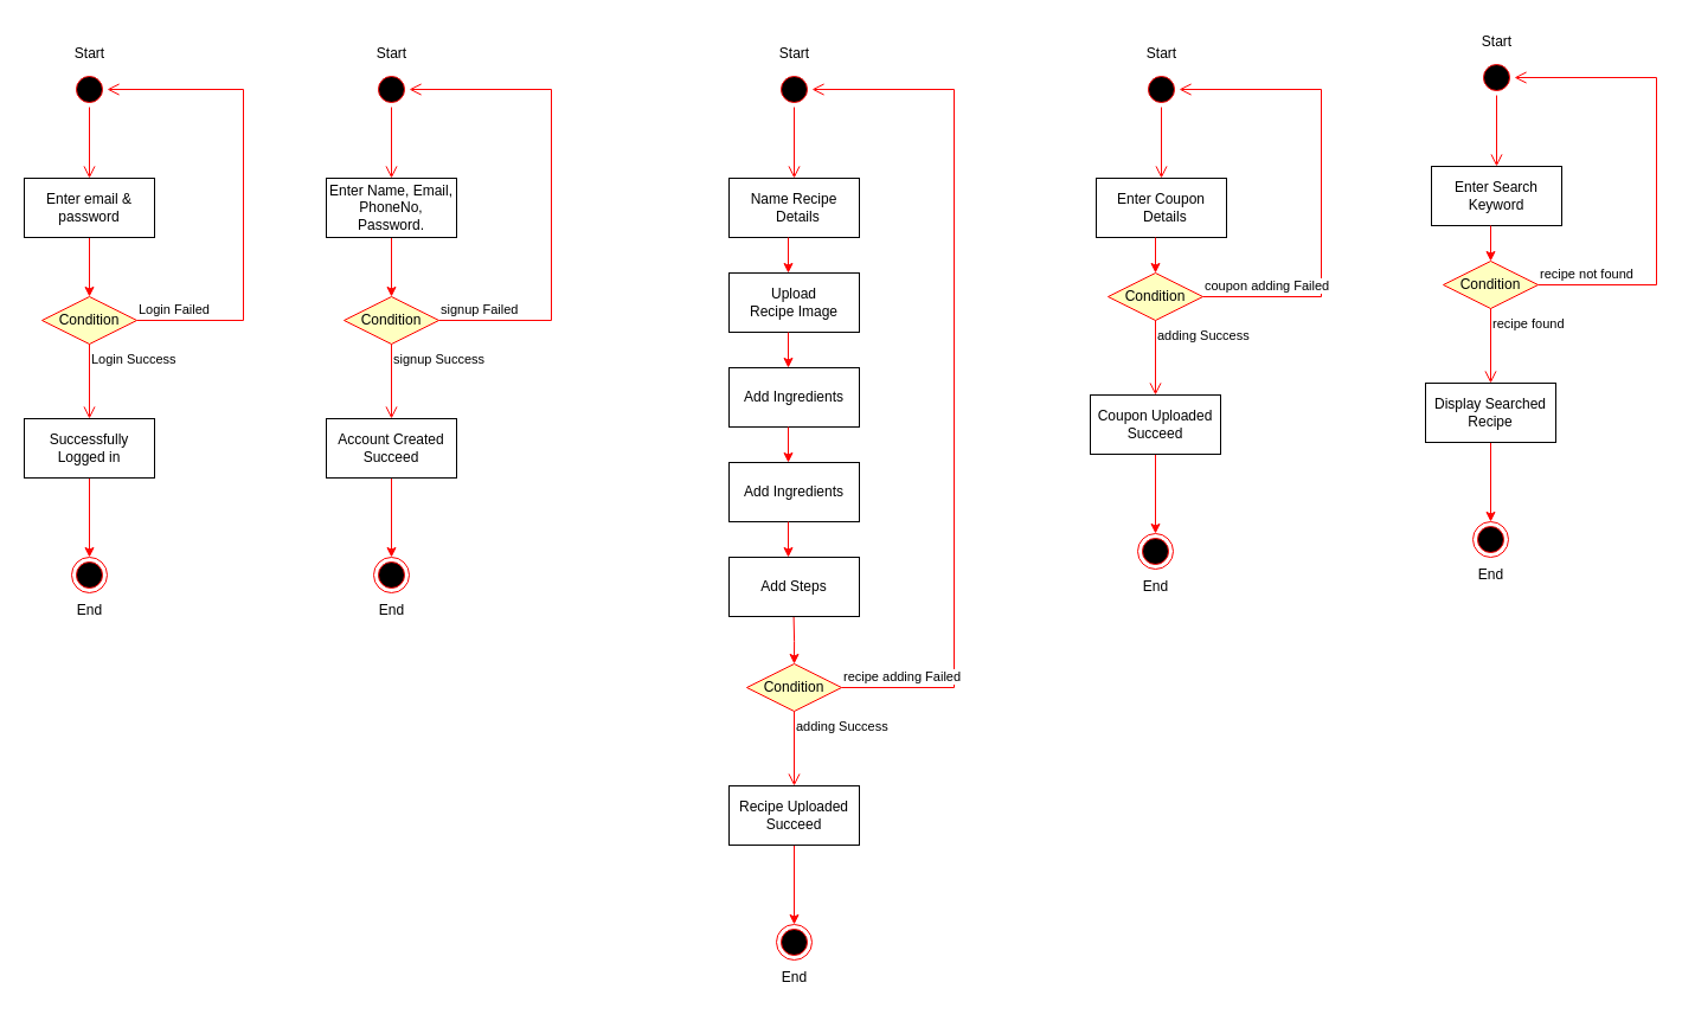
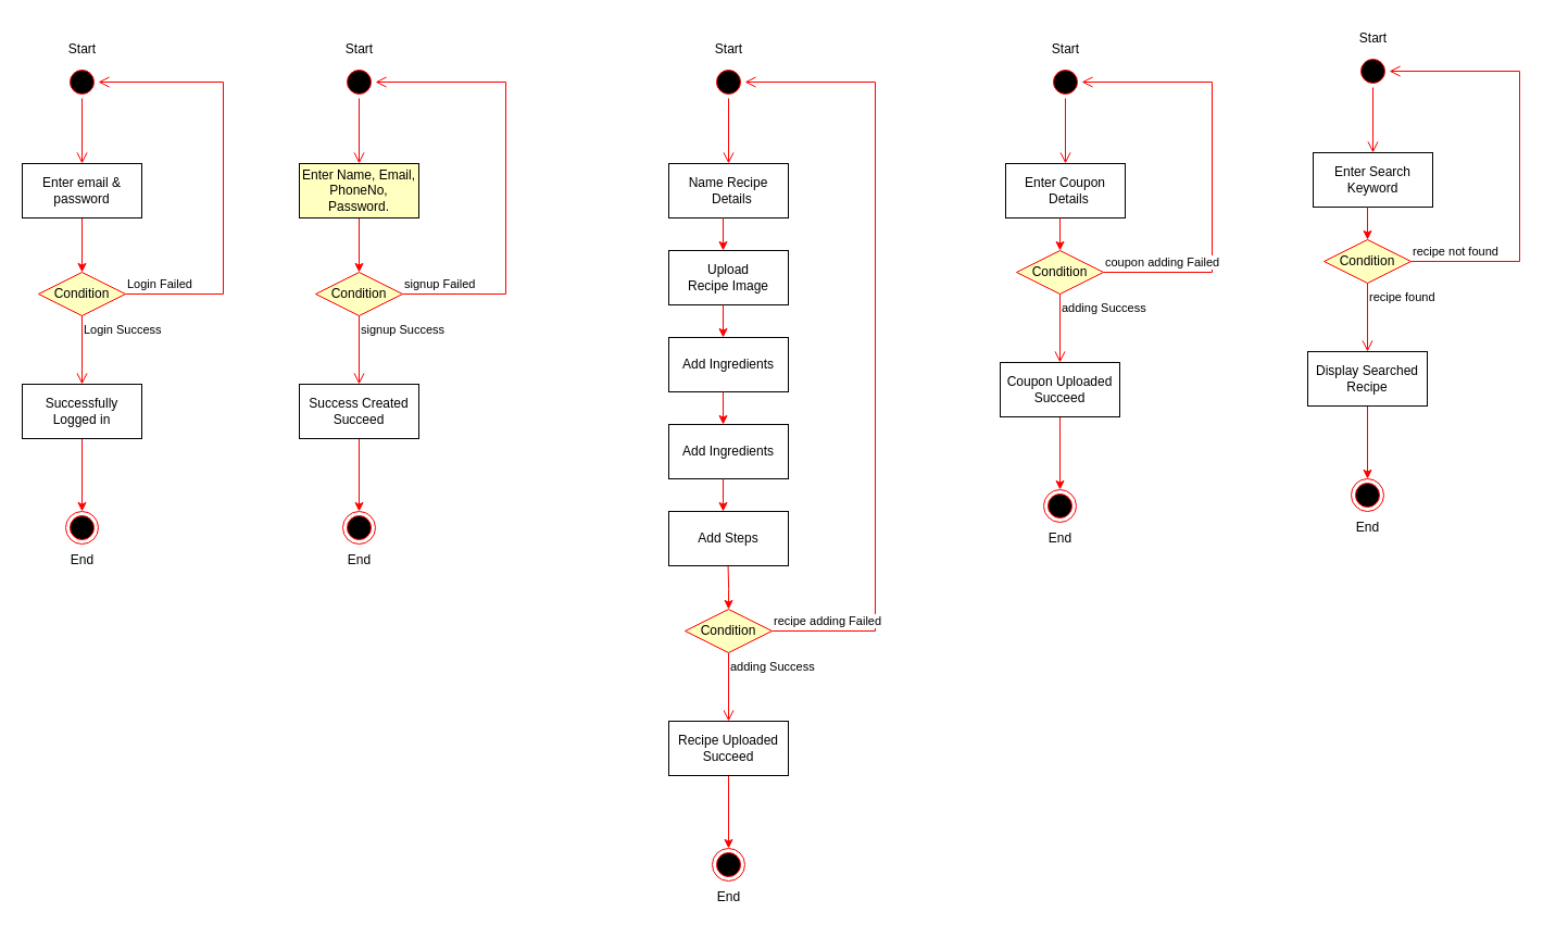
  <mxCell id="0" />
  <mxCell id="1" parent="0" />
  <mxCell id="2" value="" style="ellipse;html=1;shape=startState;fillColor=#000000;strokeColor=#ff0000;" vertex="1" parent="1"><mxGeometry x="60" y="60" width="30" height="30" as="geometry" /></mxCell>
  <mxCell id="3" value="" style="edgeStyle=orthogonalEdgeStyle;html=1;verticalAlign=bottom;endArrow=open;endSize=8;strokeColor=#ff0000;rounded=0;entryX=0.5;entryY=0;entryDx=0;entryDy=0;" edge="1" source="2" parent="1" target="5"><mxGeometry relative="1" as="geometry"><mxPoint x="70" y="150" as="targetPoint" /></mxGeometry></mxCell>
  <mxCell id="4" style="edgeStyle=orthogonalEdgeStyle;rounded=0;orthogonalLoop=1;jettySize=auto;html=1;entryX=0.5;entryY=0;entryDx=0;entryDy=0;strokeColor=#FF0000;" edge="1" parent="1" source="5" target="6"><mxGeometry relative="1" as="geometry" /></mxCell>
  <mxCell id="5" value="Enter email &amp;amp; password" style="html=1;whiteSpace=wrap;" vertex="1" parent="1"><mxGeometry x="20" y="150" width="110" height="50" as="geometry" /></mxCell>
  <mxCell id="6" value="Condition" style="rhombus;whiteSpace=wrap;html=1;fontColor=#000000;fillColor=#ffffc0;strokeColor=#ff0000;" vertex="1" parent="1"><mxGeometry x="35" y="250" width="80" height="40" as="geometry" /></mxCell>
  <mxCell id="7" value="Login Failed" style="edgeStyle=orthogonalEdgeStyle;html=1;align=left;verticalAlign=bottom;endArrow=open;endSize=8;strokeColor=#ff0000;rounded=0;entryX=1;entryY=0.5;entryDx=0;entryDy=0;" edge="1" source="6" parent="1" target="2"><mxGeometry x="-1" relative="1" as="geometry"><mxPoint x="235" y="170" as="targetPoint" /><Array as="points"><mxPoint x="205" y="270" /><mxPoint x="205" y="75" /></Array></mxGeometry></mxCell>
  <mxCell id="8" value="Login Success" style="edgeStyle=orthogonalEdgeStyle;html=1;align=left;verticalAlign=top;endArrow=open;endSize=8;strokeColor=#ff0000;rounded=0;" edge="1" source="6" parent="1" target="10"><mxGeometry x="-1" relative="1" as="geometry"><mxPoint x="75" y="350" as="targetPoint" /></mxGeometry></mxCell>
  <mxCell id="9" style="edgeStyle=orthogonalEdgeStyle;rounded=0;orthogonalLoop=1;jettySize=auto;html=1;entryX=0.5;entryY=0;entryDx=0;entryDy=0;strokeColor=#FF0000;" edge="1" parent="1" source="10" target="11"><mxGeometry relative="1" as="geometry" /></mxCell>
  <mxCell id="10" value="Successfully Logged in" style="html=1;whiteSpace=wrap;" vertex="1" parent="1"><mxGeometry x="20" y="353" width="110" height="50" as="geometry" /></mxCell>
  <mxCell id="11" value="" style="ellipse;html=1;shape=endState;fillColor=#000000;strokeColor=#ff0000;" vertex="1" parent="1"><mxGeometry x="60" y="470" width="30" height="30" as="geometry" /></mxCell>
  <mxCell id="12" value="End" style="text;html=1;align=center;verticalAlign=middle;resizable=0;points=[];autosize=1;strokeColor=none;fillColor=none;" vertex="1" parent="1"><mxGeometry x="55" y="500" width="40" height="30" as="geometry" /></mxCell>
  <mxCell id="13" value="Start" style="text;html=1;align=center;verticalAlign=middle;resizable=0;points=[];autosize=1;strokeColor=none;fillColor=none;" vertex="1" parent="1"><mxGeometry x="50" y="30" width="50" height="30" as="geometry" /></mxCell>
  <mxCell id="14" value="" style="ellipse;html=1;shape=startState;fillColor=#000000;strokeColor=#ff0000;" vertex="1" parent="1"><mxGeometry x="315" y="60" width="30" height="30" as="geometry" /></mxCell>
  <mxCell id="15" value="" style="edgeStyle=orthogonalEdgeStyle;html=1;verticalAlign=bottom;endArrow=open;endSize=8;strokeColor=#ff0000;rounded=0;entryX=0.5;entryY=0;entryDx=0;entryDy=0;" edge="1" parent="1" source="14" target="17"><mxGeometry relative="1" as="geometry"><mxPoint x="325" y="150" as="targetPoint" /></mxGeometry></mxCell>
  <mxCell id="16" style="edgeStyle=orthogonalEdgeStyle;rounded=0;orthogonalLoop=1;jettySize=auto;html=1;entryX=0.5;entryY=0;entryDx=0;entryDy=0;strokeColor=#FF0000;" edge="1" parent="1" source="17" target="18"><mxGeometry relative="1" as="geometry" /></mxCell>
- <mxCell id="17" value="Enter Name, Email, PhoneNo, Password." style="html=1;whiteSpace=wrap;" vertex="1" parent="1"><mxGeometry x="275" y="150" width="110" height="50" as="geometry" /></mxCell>
+ <mxCell id="17" value="Enter Name, Email, PhoneNo, Password." style="html=1;whiteSpace=wrap;fillColor=#ffffc0;" vertex="1" parent="1"><mxGeometry x="275" y="150" width="110" height="50" as="geometry" /></mxCell>
  <mxCell id="18" value="Condition" style="rhombus;whiteSpace=wrap;html=1;fontColor=#000000;fillColor=#ffffc0;strokeColor=#ff0000;" vertex="1" parent="1"><mxGeometry x="290" y="250" width="80" height="40" as="geometry" /></mxCell>
  <mxCell id="19" value="signup Failed" style="edgeStyle=orthogonalEdgeStyle;html=1;align=left;verticalAlign=bottom;endArrow=open;endSize=8;strokeColor=#ff0000;rounded=0;entryX=1;entryY=0.5;entryDx=0;entryDy=0;" edge="1" parent="1" source="18" target="14"><mxGeometry x="-1" relative="1" as="geometry"><mxPoint x="465" y="220" as="targetPoint" /><Array as="points"><mxPoint x="465" y="270" /><mxPoint x="465" y="75" /></Array></mxGeometry></mxCell>
  <mxCell id="20" value="signup&amp;nbsp;Success" style="edgeStyle=orthogonalEdgeStyle;html=1;align=left;verticalAlign=top;endArrow=open;endSize=8;strokeColor=#ff0000;rounded=0;" edge="1" parent="1" source="18" target="22"><mxGeometry x="-1" relative="1" as="geometry"><mxPoint x="330" y="350" as="targetPoint" /></mxGeometry></mxCell>
  <mxCell id="21" style="edgeStyle=orthogonalEdgeStyle;rounded=0;orthogonalLoop=1;jettySize=auto;html=1;entryX=0.5;entryY=0;entryDx=0;entryDy=0;strokeColor=#FF0000;" edge="1" parent="1" source="22" target="23"><mxGeometry relative="1" as="geometry" /></mxCell>
- <mxCell id="22" value="Account Created Succeed" style="html=1;whiteSpace=wrap;" vertex="1" parent="1"><mxGeometry x="275" y="353" width="110" height="50" as="geometry" /></mxCell>
+ <mxCell id="22" value="Success Created Succeed" style="html=1;whiteSpace=wrap;" vertex="1" parent="1"><mxGeometry x="275" y="353" width="110" height="50" as="geometry" /></mxCell>
  <mxCell id="23" value="" style="ellipse;html=1;shape=endState;fillColor=#000000;strokeColor=#ff0000;" vertex="1" parent="1"><mxGeometry x="315" y="470" width="30" height="30" as="geometry" /></mxCell>
  <mxCell id="24" value="End" style="text;html=1;align=center;verticalAlign=middle;resizable=0;points=[];autosize=1;strokeColor=none;fillColor=none;" vertex="1" parent="1"><mxGeometry x="310" y="500" width="40" height="30" as="geometry" /></mxCell>
  <mxCell id="25" value="Start" style="text;html=1;align=center;verticalAlign=middle;resizable=0;points=[];autosize=1;strokeColor=none;fillColor=none;" vertex="1" parent="1"><mxGeometry x="305" y="30" width="50" height="30" as="geometry" /></mxCell>
  <mxCell id="26" value="" style="ellipse;html=1;shape=startState;fillColor=#000000;strokeColor=#ff0000;" vertex="1" parent="1"><mxGeometry x="655" y="60" width="30" height="30" as="geometry" /></mxCell>
  <mxCell id="27" value="" style="edgeStyle=orthogonalEdgeStyle;html=1;verticalAlign=bottom;endArrow=open;endSize=8;strokeColor=#ff0000;rounded=0;entryX=0.5;entryY=0;entryDx=0;entryDy=0;" edge="1" parent="1" source="26" target="29"><mxGeometry relative="1" as="geometry"><mxPoint x="665" y="150" as="targetPoint" /></mxGeometry></mxCell>
  <mxCell id="28" style="edgeStyle=orthogonalEdgeStyle;rounded=0;orthogonalLoop=1;jettySize=auto;html=1;entryX=0.5;entryY=0;entryDx=0;entryDy=0;strokeColor=#FF0000;" edge="1" parent="1" target="30"><mxGeometry relative="1" as="geometry"><mxPoint x="669.58" y="520" as="sourcePoint" /><mxPoint x="669.58" y="710" as="targetPoint" /></mxGeometry></mxCell>
  <mxCell id="29" value="&lt;div&gt;Name Recipe&lt;/div&gt;&lt;div&gt;&amp;nbsp; Details&lt;/div&gt;" style="html=1;whiteSpace=wrap;" vertex="1" parent="1"><mxGeometry x="615" y="150" width="110" height="50" as="geometry" /></mxCell>
  <mxCell id="30" value="Condition" style="rhombus;whiteSpace=wrap;html=1;fontColor=#000000;fillColor=#ffffc0;strokeColor=#ff0000;" vertex="1" parent="1"><mxGeometry x="630" y="560" width="80" height="40" as="geometry" /></mxCell>
  <mxCell id="31" value="recipe adding Failed" style="edgeStyle=orthogonalEdgeStyle;html=1;align=left;verticalAlign=bottom;endArrow=open;endSize=8;strokeColor=#ff0000;rounded=0;entryX=1;entryY=0.5;entryDx=0;entryDy=0;" edge="1" parent="1" source="30" target="26"><mxGeometry x="-1" relative="1" as="geometry"><mxPoint x="805" y="220" as="targetPoint" /><Array as="points"><mxPoint x="805" y="580" /><mxPoint x="805" y="75" /></Array></mxGeometry></mxCell>
  <mxCell id="32" value="adding Success" style="edgeStyle=orthogonalEdgeStyle;html=1;align=left;verticalAlign=top;endArrow=open;endSize=8;strokeColor=#ff0000;rounded=0;" edge="1" parent="1" source="30" target="34"><mxGeometry x="-1" relative="1" as="geometry"><mxPoint x="670" y="660" as="targetPoint" /></mxGeometry></mxCell>
  <mxCell id="33" style="edgeStyle=orthogonalEdgeStyle;rounded=0;orthogonalLoop=1;jettySize=auto;html=1;entryX=0.5;entryY=0;entryDx=0;entryDy=0;strokeColor=#FF0000;" edge="1" parent="1" source="34" target="35"><mxGeometry relative="1" as="geometry" /></mxCell>
  <mxCell id="34" value="Recipe Uploaded Succeed" style="html=1;whiteSpace=wrap;" vertex="1" parent="1"><mxGeometry x="615" y="663" width="110" height="50" as="geometry" /></mxCell>
  <mxCell id="35" value="" style="ellipse;html=1;shape=endState;fillColor=#000000;strokeColor=#ff0000;" vertex="1" parent="1"><mxGeometry x="655" y="780" width="30" height="30" as="geometry" /></mxCell>
  <mxCell id="36" value="End" style="text;html=1;align=center;verticalAlign=middle;resizable=0;points=[];autosize=1;strokeColor=none;fillColor=none;" vertex="1" parent="1"><mxGeometry x="650" y="810" width="40" height="30" as="geometry" /></mxCell>
  <mxCell id="37" value="Start" style="text;html=1;align=center;verticalAlign=middle;resizable=0;points=[];autosize=1;strokeColor=none;fillColor=none;" vertex="1" parent="1"><mxGeometry x="645" y="30" width="50" height="30" as="geometry" /></mxCell>
  <mxCell id="38" value="&lt;div&gt;Upload Recipe&amp;nbsp;&lt;span style=&quot;background-color: initial;&quot;&gt;Image&lt;/span&gt;&lt;/div&gt;" style="html=1;whiteSpace=wrap;" vertex="1" parent="1"><mxGeometry x="615" y="230" width="110" height="50" as="geometry" /></mxCell>
  <mxCell id="39" value="&lt;div&gt;Add Ingredients&lt;/div&gt;" style="html=1;whiteSpace=wrap;" vertex="1" parent="1"><mxGeometry x="615" y="310" width="110" height="50" as="geometry" /></mxCell>
  <mxCell id="40" value="&lt;div&gt;Add Ingredients&lt;/div&gt;" style="html=1;whiteSpace=wrap;" vertex="1" parent="1"><mxGeometry x="615" y="390" width="110" height="50" as="geometry" /></mxCell>
  <mxCell id="41" value="&lt;div&gt;Add Steps&lt;/div&gt;" style="html=1;whiteSpace=wrap;" vertex="1" parent="1"><mxGeometry x="615" y="470" width="110" height="50" as="geometry" /></mxCell>
  <mxCell id="42" style="edgeStyle=orthogonalEdgeStyle;rounded=0;orthogonalLoop=1;jettySize=auto;html=1;strokeColor=#FF0000;" edge="1" parent="1"><mxGeometry relative="1" as="geometry"><mxPoint x="665" y="200" as="sourcePoint" /><mxPoint x="665" y="230" as="targetPoint" /></mxGeometry></mxCell>
  <mxCell id="43" style="edgeStyle=orthogonalEdgeStyle;rounded=0;orthogonalLoop=1;jettySize=auto;html=1;strokeColor=#FF0000;" edge="1" parent="1"><mxGeometry relative="1" as="geometry"><mxPoint x="665" y="280" as="sourcePoint" /><mxPoint x="665" y="310" as="targetPoint" /></mxGeometry></mxCell>
  <mxCell id="44" style="edgeStyle=orthogonalEdgeStyle;rounded=0;orthogonalLoop=1;jettySize=auto;html=1;strokeColor=#FF0000;" edge="1" parent="1"><mxGeometry relative="1" as="geometry"><mxPoint x="665" y="360" as="sourcePoint" /><mxPoint x="665" y="390" as="targetPoint" /></mxGeometry></mxCell>
  <mxCell id="45" style="edgeStyle=orthogonalEdgeStyle;rounded=0;orthogonalLoop=1;jettySize=auto;html=1;strokeColor=#FF0000;" edge="1" parent="1"><mxGeometry relative="1" as="geometry"><mxPoint x="665" y="440" as="sourcePoint" /><mxPoint x="665" y="470" as="targetPoint" /></mxGeometry></mxCell>
  <mxCell id="46" value="" style="ellipse;html=1;shape=startState;fillColor=#000000;strokeColor=#ff0000;" vertex="1" parent="1"><mxGeometry x="965" y="60" width="30" height="30" as="geometry" /></mxCell>
  <mxCell id="47" value="" style="edgeStyle=orthogonalEdgeStyle;html=1;verticalAlign=bottom;endArrow=open;endSize=8;strokeColor=#ff0000;rounded=0;entryX=0.5;entryY=0;entryDx=0;entryDy=0;" edge="1" parent="1" source="46" target="48"><mxGeometry relative="1" as="geometry"><mxPoint x="975" y="150" as="targetPoint" /></mxGeometry></mxCell>
  <mxCell id="48" value="&lt;div&gt;Enter Coupon&lt;/div&gt;&lt;div&gt;&amp;nbsp; Details&lt;/div&gt;" style="html=1;whiteSpace=wrap;" vertex="1" parent="1"><mxGeometry x="925" y="150" width="110" height="50" as="geometry" /></mxCell>
  <mxCell id="49" value="Condition" style="rhombus;whiteSpace=wrap;html=1;fontColor=#000000;fillColor=#ffffc0;strokeColor=#ff0000;" vertex="1" parent="1"><mxGeometry x="935" y="230" width="80" height="40" as="geometry" /></mxCell>
  <mxCell id="50" value="coupon adding Failed" style="edgeStyle=orthogonalEdgeStyle;html=1;align=left;verticalAlign=bottom;endArrow=open;endSize=8;strokeColor=#ff0000;rounded=0;entryX=1;entryY=0.5;entryDx=0;entryDy=0;" edge="1" parent="1" source="49" target="46"><mxGeometry x="-1" relative="1" as="geometry"><mxPoint x="1115" y="220" as="targetPoint" /><Array as="points"><mxPoint x="1115" y="250" /><mxPoint x="1115" y="75" /></Array></mxGeometry></mxCell>
  <mxCell id="51" value="adding Success" style="edgeStyle=orthogonalEdgeStyle;html=1;align=left;verticalAlign=top;endArrow=open;endSize=8;strokeColor=#ff0000;rounded=0;" edge="1" parent="1" source="49" target="53"><mxGeometry x="-1" relative="1" as="geometry"><mxPoint x="975" y="330" as="targetPoint" /></mxGeometry></mxCell>
  <mxCell id="52" style="edgeStyle=orthogonalEdgeStyle;rounded=0;orthogonalLoop=1;jettySize=auto;html=1;entryX=0.5;entryY=0;entryDx=0;entryDy=0;strokeColor=#FF0000;" edge="1" parent="1" source="53" target="54"><mxGeometry relative="1" as="geometry" /></mxCell>
  <mxCell id="53" value="Coupon Uploaded Succeed" style="html=1;whiteSpace=wrap;" vertex="1" parent="1"><mxGeometry x="920" y="333" width="110" height="50" as="geometry" /></mxCell>
  <mxCell id="54" value="" style="ellipse;html=1;shape=endState;fillColor=#000000;strokeColor=#ff0000;" vertex="1" parent="1"><mxGeometry x="960" y="450" width="30" height="30" as="geometry" /></mxCell>
  <mxCell id="55" value="End" style="text;html=1;align=center;verticalAlign=middle;resizable=0;points=[];autosize=1;strokeColor=none;fillColor=none;" vertex="1" parent="1"><mxGeometry x="955" y="480" width="40" height="30" as="geometry" /></mxCell>
  <mxCell id="56" style="edgeStyle=orthogonalEdgeStyle;rounded=0;orthogonalLoop=1;jettySize=auto;html=1;strokeColor=#FF0000;" edge="1" parent="1"><mxGeometry relative="1" as="geometry"><mxPoint x="975" y="200" as="sourcePoint" /><mxPoint x="975" y="230" as="targetPoint" /></mxGeometry></mxCell>
  <mxCell id="57" value="Start" style="text;html=1;align=center;verticalAlign=middle;resizable=0;points=[];autosize=1;strokeColor=none;fillColor=none;" vertex="1" parent="1"><mxGeometry x="955" y="30" width="50" height="30" as="geometry" /></mxCell>
  <mxCell id="58" value="" style="ellipse;html=1;shape=startState;fillColor=#000000;strokeColor=#ff0000;" vertex="1" parent="1"><mxGeometry x="1248" y="50" width="30" height="30" as="geometry" /></mxCell>
  <mxCell id="59" value="" style="edgeStyle=orthogonalEdgeStyle;html=1;verticalAlign=bottom;endArrow=open;endSize=8;strokeColor=#ff0000;rounded=0;entryX=0.5;entryY=0;entryDx=0;entryDy=0;" edge="1" parent="1" source="58" target="60"><mxGeometry relative="1" as="geometry"><mxPoint x="1258" y="140" as="targetPoint" /></mxGeometry></mxCell>
  <mxCell id="60" value="&lt;div&gt;Enter Search Keyword&lt;/div&gt;" style="html=1;whiteSpace=wrap;" vertex="1" parent="1"><mxGeometry x="1208" y="140" width="110" height="50" as="geometry" /></mxCell>
  <mxCell id="61" value="Condition" style="rhombus;whiteSpace=wrap;html=1;fontColor=#000000;fillColor=#ffffc0;strokeColor=#ff0000;" vertex="1" parent="1"><mxGeometry x="1218" y="220" width="80" height="40" as="geometry" /></mxCell>
  <mxCell id="62" value="recipe not found" style="edgeStyle=orthogonalEdgeStyle;html=1;align=left;verticalAlign=bottom;endArrow=open;endSize=8;strokeColor=#ff0000;rounded=0;entryX=1;entryY=0.5;entryDx=0;entryDy=0;" edge="1" parent="1" source="61" target="58"><mxGeometry x="-1" relative="1" as="geometry"><mxPoint x="1398" y="210" as="targetPoint" /><Array as="points"><mxPoint x="1398" y="240" /><mxPoint x="1398" y="65" /></Array></mxGeometry></mxCell>
  <mxCell id="63" value="recipe found" style="edgeStyle=orthogonalEdgeStyle;html=1;align=left;verticalAlign=top;endArrow=open;endSize=8;strokeColor=#ff0000;rounded=0;" edge="1" parent="1" source="61" target="65"><mxGeometry x="-1" relative="1" as="geometry"><mxPoint x="1258" y="320" as="targetPoint" /></mxGeometry></mxCell>
  <mxCell id="64" style="edgeStyle=orthogonalEdgeStyle;rounded=0;orthogonalLoop=1;jettySize=auto;html=1;entryX=0.5;entryY=0;entryDx=0;entryDy=0;strokeColor=#FF0000;" edge="1" parent="1" source="65" target="66"><mxGeometry relative="1" as="geometry" /></mxCell>
  <mxCell id="65" value="Display Searched Recipe" style="html=1;whiteSpace=wrap;" vertex="1" parent="1"><mxGeometry x="1203" y="323" width="110" height="50" as="geometry" /></mxCell>
  <mxCell id="66" value="" style="ellipse;html=1;shape=endState;fillColor=#000000;strokeColor=#ff0000;" vertex="1" parent="1"><mxGeometry x="1243" y="440" width="30" height="30" as="geometry" /></mxCell>
  <mxCell id="67" value="End" style="text;html=1;align=center;verticalAlign=middle;resizable=0;points=[];autosize=1;strokeColor=none;fillColor=none;" vertex="1" parent="1"><mxGeometry x="1238" y="470" width="40" height="30" as="geometry" /></mxCell>
  <mxCell id="68" style="edgeStyle=orthogonalEdgeStyle;rounded=0;orthogonalLoop=1;jettySize=auto;html=1;strokeColor=#FF0000;" edge="1" parent="1"><mxGeometry relative="1" as="geometry"><mxPoint x="1258" y="190" as="sourcePoint" /><mxPoint x="1258" y="220" as="targetPoint" /></mxGeometry></mxCell>
  <mxCell id="69" value="Start" style="text;html=1;align=center;verticalAlign=middle;resizable=0;points=[];autosize=1;strokeColor=none;fillColor=none;" vertex="1" parent="1"><mxGeometry x="1238" y="20" width="50" height="30" as="geometry" /></mxCell>
